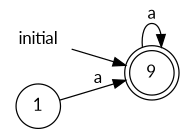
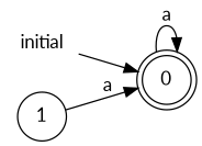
  digraph {
    fontname=Lato
    rankdir=LR
    node [fontname=Lato]
    edge [fontname=Lato]
-   0 [shape=doublecircle label=9]
+   0 [shape=doublecircle]
    initial [shape=plaintext]
    1 [shape=circle]
    0 -> 0 [label=a]
    initial -> 0
    1 -> 0 [label=a]
  }
